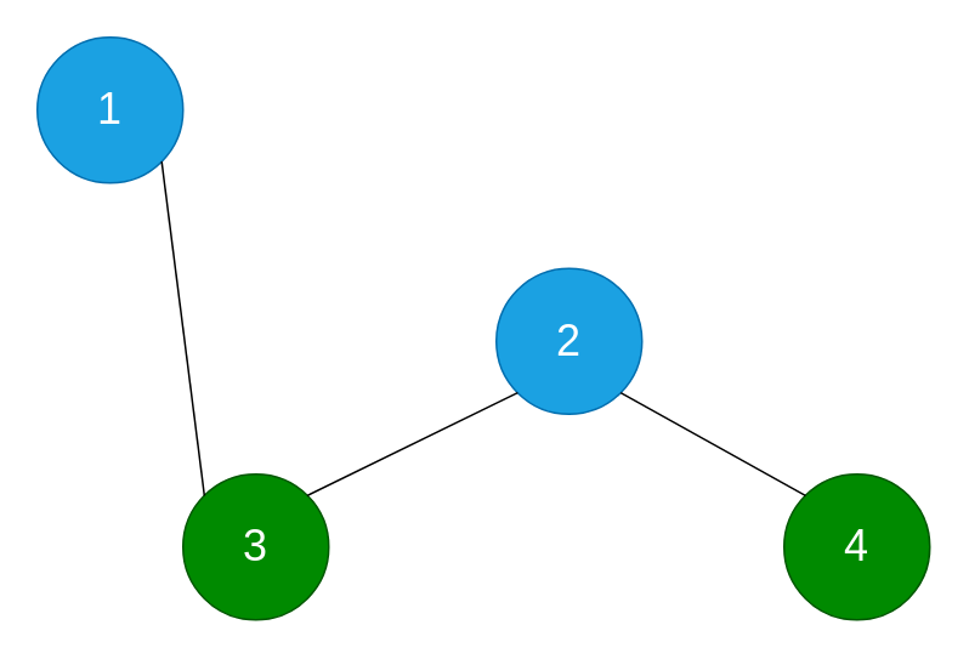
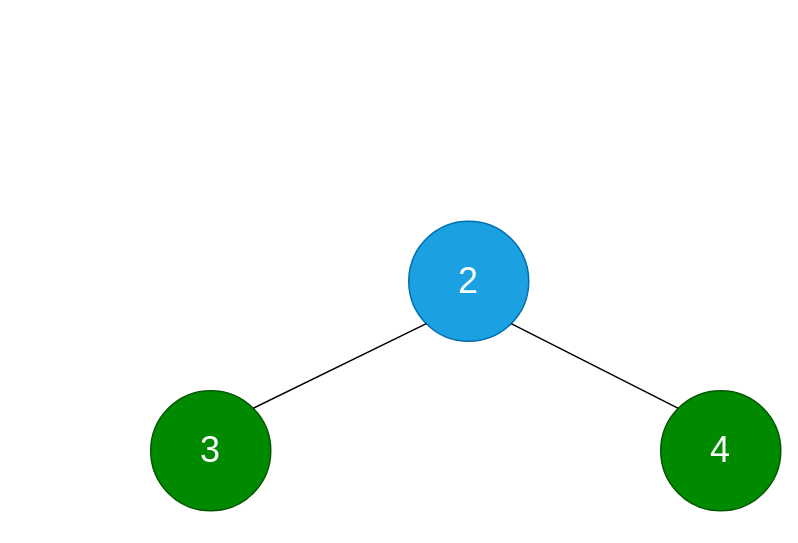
  <mxCell id="0" />
  <mxCell id="1" parent="0" />
- <mxCell id="2" value="1" style="ellipse;whiteSpace=wrap;html=1;aspect=fixed;fontSize=24;fillColor=#1ba1e2;strokeColor=#006EAF;fontColor=#ffffff;" vertex="1" parent="1"><mxGeometry x="20" y="20" width="80" height="80" as="geometry" /></mxCell>
  <mxCell id="3" value="3" style="ellipse;whiteSpace=wrap;html=1;aspect=fixed;fontSize=24;fillColor=#008a00;strokeColor=#005700;fontColor=#ffffff;" vertex="1" parent="1"><mxGeometry x="100" y="260" width="80" height="80" as="geometry" /></mxCell>
- <mxCell id="4" value="4" style="ellipse;whiteSpace=wrap;html=1;aspect=fixed;fontSize=24;fillColor=#008a00;strokeColor=#005700;fontColor=#ffffff;" vertex="1" parent="1"><mxGeometry x="430" y="260" width="80" height="80" as="geometry" /></mxCell>
+ <mxCell id="4" value="4" style="ellipse;whiteSpace=wrap;html=1;aspect=fixed;fontSize=24;fillColor=#008a00;strokeColor=#005700;fontColor=#ffffff;" vertex="1" parent="1"><mxGeometry x="440" y="260" width="80" height="80" as="geometry" /></mxCell>
  <mxCell id="5" value="2" style="ellipse;whiteSpace=wrap;html=1;aspect=fixed;fontSize=24;fillColor=#1ba1e2;strokeColor=#006EAF;fontColor=#ffffff;" vertex="1" parent="1"><mxGeometry x="272" y="147" width="80" height="80" as="geometry" /></mxCell>
- <mxCell id="6" value="" style="endArrow=none;html=1;entryX=1;entryY=1;entryDx=0;entryDy=0;exitX=0;exitY=0;exitDx=0;exitDy=0;" edge="1" parent="1" source="3" target="2"><mxGeometry width="50" height="50" relative="1" as="geometry"><mxPoint x="270" y="300" as="sourcePoint" /><mxPoint x="330" y="260" as="targetPoint" /></mxGeometry></mxCell>
  <mxCell id="7" value="" style="endArrow=none;html=1;entryX=0;entryY=1;entryDx=0;entryDy=0;exitX=1;exitY=0;exitDx=0;exitDy=0;" edge="1" parent="1" source="3" target="5"><mxGeometry width="50" height="50" relative="1" as="geometry"><mxPoint x="210" y="300" as="sourcePoint" /><mxPoint x="260" y="250" as="targetPoint" /></mxGeometry></mxCell>
  <mxCell id="8" value="" style="endArrow=none;html=1;entryX=1;entryY=1;entryDx=0;entryDy=0;exitX=0;exitY=0;exitDx=0;exitDy=0;" edge="1" parent="1" source="4" target="5"><mxGeometry width="50" height="50" relative="1" as="geometry"><mxPoint x="620" y="350" as="sourcePoint" /><mxPoint x="670" y="300" as="targetPoint" /></mxGeometry></mxCell>
